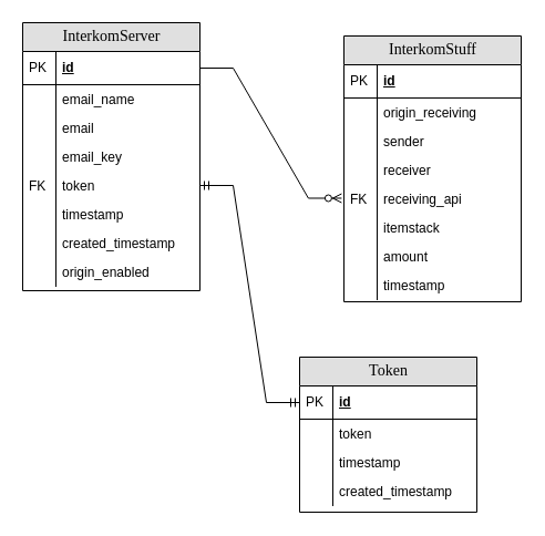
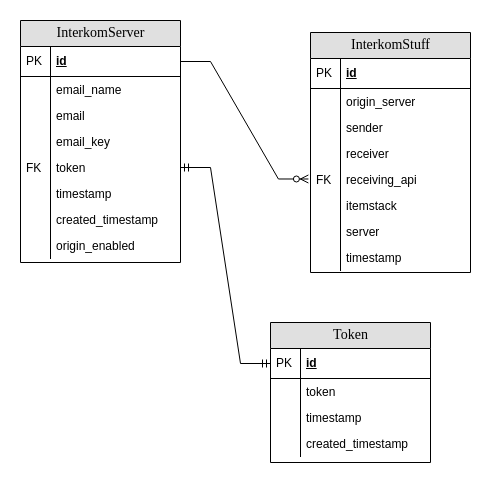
  <mxCell id="0" />
  <mxCell id="1" parent="0" />
  <mxCell id="2" value="InterkomServer" style="swimlane;html=1;fontStyle=0;childLayout=stackLayout;horizontal=1;startSize=26;fillColor=#e0e0e0;horizontalStack=0;resizeParent=1;resizeLast=0;collapsible=1;marginBottom=0;swimlaneFillColor=#ffffff;align=center;rounded=0;shadow=0;comic=0;labelBackgroundColor=none;strokeWidth=1;fontFamily=Verdana;fontSize=14" parent="1" vertex="1"><mxGeometry x="20" y="20" width="160" height="242" as="geometry" /></mxCell>
  <mxCell id="3" value="id" style="shape=partialRectangle;top=0;left=0;right=0;bottom=1;html=1;align=left;verticalAlign=middle;fillColor=none;spacingLeft=34;spacingRight=4;whiteSpace=wrap;overflow=hidden;rotatable=0;points=[[0,0.5],[1,0.5]];portConstraint=eastwest;dropTarget=0;fontStyle=5;" parent="2" vertex="1"><mxGeometry y="26" width="160" height="30" as="geometry" /></mxCell>
  <mxCell id="4" value="PK" style="shape=partialRectangle;top=0;left=0;bottom=0;html=1;fillColor=none;align=left;verticalAlign=middle;spacingLeft=4;spacingRight=4;whiteSpace=wrap;overflow=hidden;rotatable=0;points=[];portConstraint=eastwest;part=1;" parent="3" vertex="1" connectable="0"><mxGeometry width="30" height="30" as="geometry" /></mxCell>
  <mxCell id="5" value="&lt;div&gt;email_name&lt;/div&gt;" style="shape=partialRectangle;top=0;left=0;right=0;bottom=0;html=1;align=left;verticalAlign=top;fillColor=none;spacingLeft=34;spacingRight=4;whiteSpace=wrap;overflow=hidden;rotatable=0;points=[[0,0.5],[1,0.5]];portConstraint=eastwest;dropTarget=0;" parent="2" vertex="1"><mxGeometry y="56" width="160" height="26" as="geometry" /></mxCell>
  <mxCell id="6" value="" style="shape=partialRectangle;top=0;left=0;bottom=0;html=1;fillColor=none;align=left;verticalAlign=top;spacingLeft=4;spacingRight=4;whiteSpace=wrap;overflow=hidden;rotatable=0;points=[];portConstraint=eastwest;part=1;" parent="5" vertex="1" connectable="0"><mxGeometry width="30" height="26" as="geometry" /></mxCell>
  <mxCell id="7" value="&lt;div&gt;email&lt;/div&gt;" style="shape=partialRectangle;top=0;left=0;right=0;bottom=0;html=1;align=left;verticalAlign=top;fillColor=none;spacingLeft=34;spacingRight=4;whiteSpace=wrap;overflow=hidden;rotatable=0;points=[[0,0.5],[1,0.5]];portConstraint=eastwest;dropTarget=0;" parent="2" vertex="1"><mxGeometry y="82" width="160" height="26" as="geometry" /></mxCell>
  <mxCell id="8" value="" style="shape=partialRectangle;top=0;left=0;bottom=0;html=1;fillColor=none;align=left;verticalAlign=top;spacingLeft=4;spacingRight=4;whiteSpace=wrap;overflow=hidden;rotatable=0;points=[];portConstraint=eastwest;part=1;" parent="7" vertex="1" connectable="0"><mxGeometry width="30" height="26" as="geometry" /></mxCell>
  <mxCell id="9" value="&lt;div&gt;email_key&lt;/div&gt;" style="shape=partialRectangle;top=0;left=0;right=0;bottom=0;html=1;align=left;verticalAlign=top;fillColor=none;spacingLeft=34;spacingRight=4;whiteSpace=wrap;overflow=hidden;rotatable=0;points=[[0,0.5],[1,0.5]];portConstraint=eastwest;dropTarget=0;" parent="2" vertex="1"><mxGeometry y="108" width="160" height="26" as="geometry" /></mxCell>
  <mxCell id="10" value="" style="shape=partialRectangle;top=0;left=0;bottom=0;html=1;fillColor=none;align=left;verticalAlign=top;spacingLeft=4;spacingRight=4;whiteSpace=wrap;overflow=hidden;rotatable=0;points=[];portConstraint=eastwest;part=1;" parent="9" vertex="1" connectable="0"><mxGeometry width="30" height="26" as="geometry" /></mxCell>
  <mxCell id="11" value="token" style="shape=partialRectangle;top=0;left=0;right=0;bottom=0;html=1;align=left;verticalAlign=top;fillColor=none;spacingLeft=34;spacingRight=4;whiteSpace=wrap;overflow=hidden;rotatable=0;points=[[0,0.5],[1,0.5]];portConstraint=eastwest;dropTarget=0;" parent="2" vertex="1"><mxGeometry y="134" width="160" height="26" as="geometry" /></mxCell>
  <mxCell id="12" value="FK" style="shape=partialRectangle;top=0;left=0;bottom=0;html=1;fillColor=none;align=left;verticalAlign=top;spacingLeft=4;spacingRight=4;whiteSpace=wrap;overflow=hidden;rotatable=0;points=[];portConstraint=eastwest;part=1;" parent="11" vertex="1" connectable="0"><mxGeometry width="30" height="26" as="geometry" /></mxCell>
  <mxCell id="13" value="timestamp" style="shape=partialRectangle;top=0;left=0;right=0;bottom=0;html=1;align=left;verticalAlign=top;fillColor=none;spacingLeft=34;spacingRight=4;whiteSpace=wrap;overflow=hidden;rotatable=0;points=[[0,0.5],[1,0.5]];portConstraint=eastwest;dropTarget=0;" parent="2" vertex="1"><mxGeometry y="160" width="160" height="26" as="geometry" /></mxCell>
  <mxCell id="14" value="" style="shape=partialRectangle;top=0;left=0;bottom=0;html=1;fillColor=none;align=left;verticalAlign=top;spacingLeft=4;spacingRight=4;whiteSpace=wrap;overflow=hidden;rotatable=0;points=[];portConstraint=eastwest;part=1;" parent="13" vertex="1" connectable="0"><mxGeometry width="30" height="26" as="geometry" /></mxCell>
  <mxCell id="15" value="created_timestamp" style="shape=partialRectangle;top=0;left=0;right=0;bottom=0;html=1;align=left;verticalAlign=top;fillColor=none;spacingLeft=34;spacingRight=4;whiteSpace=wrap;overflow=hidden;rotatable=0;points=[[0,0.5],[1,0.5]];portConstraint=eastwest;dropTarget=0;" vertex="1" parent="2"><mxGeometry y="186" width="160" height="26" as="geometry" /></mxCell>
  <mxCell id="16" value="" style="shape=partialRectangle;top=0;left=0;bottom=0;html=1;fillColor=none;align=left;verticalAlign=top;spacingLeft=4;spacingRight=4;whiteSpace=wrap;overflow=hidden;rotatable=0;points=[];portConstraint=eastwest;part=1;" vertex="1" connectable="0" parent="15"><mxGeometry width="30" height="26" as="geometry" /></mxCell>
  <mxCell id="17" value="origin_enabled" style="shape=partialRectangle;top=0;left=0;right=0;bottom=0;html=1;align=left;verticalAlign=top;fillColor=none;spacingLeft=34;spacingRight=4;whiteSpace=wrap;overflow=hidden;rotatable=0;points=[[0,0.5],[1,0.5]];portConstraint=eastwest;dropTarget=0;" vertex="1" parent="2"><mxGeometry y="212" width="160" height="26" as="geometry" /></mxCell>
  <mxCell id="18" value="" style="shape=partialRectangle;top=0;left=0;bottom=0;html=1;fillColor=none;align=left;verticalAlign=top;spacingLeft=4;spacingRight=4;whiteSpace=wrap;overflow=hidden;rotatable=0;points=[];portConstraint=eastwest;part=1;" vertex="1" connectable="0" parent="17"><mxGeometry width="30" height="26" as="geometry" /></mxCell>
  <mxCell id="19" value="Token" style="swimlane;html=1;fontStyle=0;childLayout=stackLayout;horizontal=1;startSize=26;fillColor=#e0e0e0;horizontalStack=0;resizeParent=1;resizeLast=0;collapsible=1;marginBottom=0;swimlaneFillColor=#ffffff;align=center;rounded=0;shadow=0;comic=0;labelBackgroundColor=none;strokeWidth=1;fontFamily=Verdana;fontSize=14" parent="1" vertex="1"><mxGeometry x="270" y="322" width="160" height="140" as="geometry" /></mxCell>
  <mxCell id="20" value="id" style="shape=partialRectangle;top=0;left=0;right=0;bottom=1;html=1;align=left;verticalAlign=middle;fillColor=none;spacingLeft=34;spacingRight=4;whiteSpace=wrap;overflow=hidden;rotatable=0;points=[[0,0.5],[1,0.5]];portConstraint=eastwest;dropTarget=0;fontStyle=5;" parent="19" vertex="1"><mxGeometry y="26" width="160" height="30" as="geometry" /></mxCell>
  <mxCell id="21" value="PK" style="shape=partialRectangle;top=0;left=0;bottom=0;html=1;fillColor=none;align=left;verticalAlign=middle;spacingLeft=4;spacingRight=4;whiteSpace=wrap;overflow=hidden;rotatable=0;points=[];portConstraint=eastwest;part=1;" parent="20" vertex="1" connectable="0"><mxGeometry width="30" height="30" as="geometry" /></mxCell>
  <mxCell id="22" value="token" style="shape=partialRectangle;top=0;left=0;right=0;bottom=0;html=1;align=left;verticalAlign=top;fillColor=none;spacingLeft=34;spacingRight=4;whiteSpace=wrap;overflow=hidden;rotatable=0;points=[[0,0.5],[1,0.5]];portConstraint=eastwest;dropTarget=0;" parent="19" vertex="1"><mxGeometry y="56" width="160" height="26" as="geometry" /></mxCell>
  <mxCell id="23" value="" style="shape=partialRectangle;top=0;left=0;bottom=0;html=1;fillColor=none;align=left;verticalAlign=top;spacingLeft=4;spacingRight=4;whiteSpace=wrap;overflow=hidden;rotatable=0;points=[];portConstraint=eastwest;part=1;" parent="22" vertex="1" connectable="0"><mxGeometry width="30" height="26" as="geometry" /></mxCell>
  <mxCell id="24" value="timestamp" style="shape=partialRectangle;top=0;left=0;right=0;bottom=0;html=1;align=left;verticalAlign=top;fillColor=none;spacingLeft=34;spacingRight=4;whiteSpace=wrap;overflow=hidden;rotatable=0;points=[[0,0.5],[1,0.5]];portConstraint=eastwest;dropTarget=0;" parent="19" vertex="1"><mxGeometry y="82" width="160" height="26" as="geometry" /></mxCell>
  <mxCell id="25" value="" style="shape=partialRectangle;top=0;left=0;bottom=0;html=1;fillColor=none;align=left;verticalAlign=top;spacingLeft=4;spacingRight=4;whiteSpace=wrap;overflow=hidden;rotatable=0;points=[];portConstraint=eastwest;part=1;" parent="24" vertex="1" connectable="0"><mxGeometry width="30" height="26" as="geometry" /></mxCell>
  <mxCell id="26" value="&lt;div&gt;created_timestamp&lt;/div&gt;" style="shape=partialRectangle;top=0;left=0;right=0;bottom=0;html=1;align=left;verticalAlign=top;fillColor=none;spacingLeft=34;spacingRight=4;whiteSpace=wrap;overflow=hidden;rotatable=0;points=[[0,0.5],[1,0.5]];portConstraint=eastwest;dropTarget=0;" vertex="1" parent="19"><mxGeometry y="108" width="160" height="26" as="geometry" /></mxCell>
  <mxCell id="27" value="" style="shape=partialRectangle;top=0;left=0;bottom=0;html=1;fillColor=none;align=left;verticalAlign=top;spacingLeft=4;spacingRight=4;whiteSpace=wrap;overflow=hidden;rotatable=0;points=[];portConstraint=eastwest;part=1;" vertex="1" connectable="0" parent="26"><mxGeometry width="30" height="26" as="geometry" /></mxCell>
  <mxCell id="28" value="InterkomStuff" style="swimlane;html=1;fontStyle=0;childLayout=stackLayout;horizontal=1;startSize=26;fillColor=#e0e0e0;horizontalStack=0;resizeParent=1;resizeLast=0;collapsible=1;marginBottom=0;swimlaneFillColor=#ffffff;align=center;rounded=0;shadow=0;comic=0;labelBackgroundColor=none;strokeWidth=1;fontFamily=Verdana;fontSize=14" parent="1" vertex="1"><mxGeometry x="310" y="32" width="160" height="240" as="geometry" /></mxCell>
  <mxCell id="29" value="id" style="shape=partialRectangle;top=0;left=0;right=0;bottom=1;html=1;align=left;verticalAlign=middle;fillColor=none;spacingLeft=34;spacingRight=4;whiteSpace=wrap;overflow=hidden;rotatable=0;points=[[0,0.5],[1,0.5]];portConstraint=eastwest;dropTarget=0;fontStyle=5;" parent="28" vertex="1"><mxGeometry y="26" width="160" height="30" as="geometry" /></mxCell>
  <mxCell id="30" value="PK" style="shape=partialRectangle;top=0;left=0;bottom=0;html=1;fillColor=none;align=left;verticalAlign=middle;spacingLeft=4;spacingRight=4;whiteSpace=wrap;overflow=hidden;rotatable=0;points=[];portConstraint=eastwest;part=1;" parent="29" vertex="1" connectable="0"><mxGeometry width="30" height="30" as="geometry" /></mxCell>
- <mxCell id="31" value="origin_receiving" style="shape=partialRectangle;top=0;left=0;right=0;bottom=0;html=1;align=left;verticalAlign=top;fillColor=none;spacingLeft=34;spacingRight=4;whiteSpace=wrap;overflow=hidden;rotatable=0;points=[[0,0.5],[1,0.5]];portConstraint=eastwest;dropTarget=0;" parent="28" vertex="1"><mxGeometry y="56" width="160" height="26" as="geometry" /></mxCell>
+ <mxCell id="31" value="origin_server" style="shape=partialRectangle;top=0;left=0;right=0;bottom=0;html=1;align=left;verticalAlign=top;fillColor=none;spacingLeft=34;spacingRight=4;whiteSpace=wrap;overflow=hidden;rotatable=0;points=[[0,0.5],[1,0.5]];portConstraint=eastwest;dropTarget=0;" parent="28" vertex="1"><mxGeometry y="56" width="160" height="26" as="geometry" /></mxCell>
  <mxCell id="32" value="" style="shape=partialRectangle;top=0;left=0;bottom=0;html=1;fillColor=none;align=left;verticalAlign=top;spacingLeft=4;spacingRight=4;whiteSpace=wrap;overflow=hidden;rotatable=0;points=[];portConstraint=eastwest;part=1;" parent="31" vertex="1" connectable="0"><mxGeometry width="30" height="26" as="geometry" /></mxCell>
  <mxCell id="33" value="sender" style="shape=partialRectangle;top=0;left=0;right=0;bottom=0;html=1;align=left;verticalAlign=top;fillColor=none;spacingLeft=34;spacingRight=4;whiteSpace=wrap;overflow=hidden;rotatable=0;points=[[0,0.5],[1,0.5]];portConstraint=eastwest;dropTarget=0;" parent="28" vertex="1"><mxGeometry y="82" width="160" height="26" as="geometry" /></mxCell>
  <mxCell id="34" value="" style="shape=partialRectangle;top=0;left=0;bottom=0;html=1;fillColor=none;align=left;verticalAlign=top;spacingLeft=4;spacingRight=4;whiteSpace=wrap;overflow=hidden;rotatable=0;points=[];portConstraint=eastwest;part=1;" parent="33" vertex="1" connectable="0"><mxGeometry width="30" height="26" as="geometry" /></mxCell>
  <mxCell id="35" value="&lt;div&gt;receiver&lt;/div&gt;" style="shape=partialRectangle;top=0;left=0;right=0;bottom=0;html=1;align=left;verticalAlign=top;fillColor=none;spacingLeft=34;spacingRight=4;whiteSpace=wrap;overflow=hidden;rotatable=0;points=[[0,0.5],[1,0.5]];portConstraint=eastwest;dropTarget=0;" parent="28" vertex="1"><mxGeometry y="108" width="160" height="26" as="geometry" /></mxCell>
  <mxCell id="36" value="" style="shape=partialRectangle;top=0;left=0;bottom=0;html=1;fillColor=none;align=left;verticalAlign=top;spacingLeft=4;spacingRight=4;whiteSpace=wrap;overflow=hidden;rotatable=0;points=[];portConstraint=eastwest;part=1;" parent="35" vertex="1" connectable="0"><mxGeometry width="30" height="26" as="geometry" /></mxCell>
  <mxCell id="37" value="&lt;div&gt;receiving_api&lt;/div&gt;" style="shape=partialRectangle;top=0;left=0;right=0;bottom=0;html=1;align=left;verticalAlign=top;fillColor=none;spacingLeft=34;spacingRight=4;whiteSpace=wrap;overflow=hidden;rotatable=0;points=[[0,0.5],[1,0.5]];portConstraint=eastwest;dropTarget=0;" parent="28" vertex="1"><mxGeometry y="134" width="160" height="26" as="geometry" /></mxCell>
  <mxCell id="38" value="FK" style="shape=partialRectangle;top=0;left=0;bottom=0;html=1;fillColor=none;align=left;verticalAlign=top;spacingLeft=4;spacingRight=4;whiteSpace=wrap;overflow=hidden;rotatable=0;points=[];portConstraint=eastwest;part=1;" parent="37" vertex="1" connectable="0"><mxGeometry width="30" height="26" as="geometry" /></mxCell>
  <mxCell id="39" value="itemstack" style="shape=partialRectangle;top=0;left=0;right=0;bottom=0;html=1;align=left;verticalAlign=top;fillColor=none;spacingLeft=34;spacingRight=4;whiteSpace=wrap;overflow=hidden;rotatable=0;points=[[0,0.5],[1,0.5]];portConstraint=eastwest;dropTarget=0;" parent="28" vertex="1"><mxGeometry y="160" width="160" height="26" as="geometry" /></mxCell>
  <mxCell id="40" value="" style="shape=partialRectangle;top=0;left=0;bottom=0;html=1;fillColor=none;align=left;verticalAlign=top;spacingLeft=4;spacingRight=4;whiteSpace=wrap;overflow=hidden;rotatable=0;points=[];portConstraint=eastwest;part=1;" parent="39" vertex="1" connectable="0"><mxGeometry width="30" height="26" as="geometry" /></mxCell>
- <mxCell id="41" value="&lt;div&gt;amount&lt;/div&gt;" style="shape=partialRectangle;top=0;left=0;right=0;bottom=0;html=1;align=left;verticalAlign=top;fillColor=none;spacingLeft=34;spacingRight=4;whiteSpace=wrap;overflow=hidden;rotatable=0;points=[[0,0.5],[1,0.5]];portConstraint=eastwest;dropTarget=0;" parent="28" vertex="1"><mxGeometry y="186" width="160" height="26" as="geometry" /></mxCell>
+ <mxCell id="41" value="&lt;div&gt;server&lt;/div&gt;" style="shape=partialRectangle;top=0;left=0;right=0;bottom=0;html=1;align=left;verticalAlign=top;fillColor=none;spacingLeft=34;spacingRight=4;whiteSpace=wrap;overflow=hidden;rotatable=0;points=[[0,0.5],[1,0.5]];portConstraint=eastwest;dropTarget=0;" parent="28" vertex="1"><mxGeometry y="186" width="160" height="26" as="geometry" /></mxCell>
  <mxCell id="42" value="" style="shape=partialRectangle;top=0;left=0;bottom=0;html=1;fillColor=none;align=left;verticalAlign=top;spacingLeft=4;spacingRight=4;whiteSpace=wrap;overflow=hidden;rotatable=0;points=[];portConstraint=eastwest;part=1;" parent="41" vertex="1" connectable="0"><mxGeometry width="30" height="26" as="geometry" /></mxCell>
  <mxCell id="43" value="timestamp" style="shape=partialRectangle;top=0;left=0;right=0;bottom=0;html=1;align=left;verticalAlign=top;fillColor=none;spacingLeft=34;spacingRight=4;whiteSpace=wrap;overflow=hidden;rotatable=0;points=[[0,0.5],[1,0.5]];portConstraint=eastwest;dropTarget=0;" parent="28" vertex="1"><mxGeometry y="212" width="160" height="26" as="geometry" /></mxCell>
  <mxCell id="44" value="" style="shape=partialRectangle;top=0;left=0;bottom=0;html=1;fillColor=none;align=left;verticalAlign=top;spacingLeft=4;spacingRight=4;whiteSpace=wrap;overflow=hidden;rotatable=0;points=[];portConstraint=eastwest;part=1;" parent="43" vertex="1" connectable="0"><mxGeometry width="30" height="26" as="geometry" /></mxCell>
  <mxCell id="45" value="" style="edgeStyle=entityRelationEdgeStyle;fontSize=12;html=1;endArrow=ERzeroToMany;endFill=1;rounded=0;exitX=1;exitY=0.5;exitDx=0;exitDy=0;entryX=0;entryY=0.5;entryDx=0;entryDy=0;" parent="1" source="3" edge="1"><mxGeometry width="100" height="100" relative="1" as="geometry"><mxPoint x="180" y="125.5" as="sourcePoint" /><mxPoint x="307.92" y="178.49" as="targetPoint" /></mxGeometry></mxCell>
  <mxCell id="46" value="" style="edgeStyle=entityRelationEdgeStyle;fontSize=12;html=1;endArrow=ERmandOne;startArrow=ERmandOne;rounded=0;exitX=1;exitY=0.5;exitDx=0;exitDy=0;entryX=0;entryY=0.5;entryDx=0;entryDy=0;" parent="1" source="11" target="20" edge="1"><mxGeometry width="100" height="100" relative="1" as="geometry"><mxPoint x="490" y="272" as="sourcePoint" /><mxPoint x="590" y="172" as="targetPoint" /></mxGeometry></mxCell>
